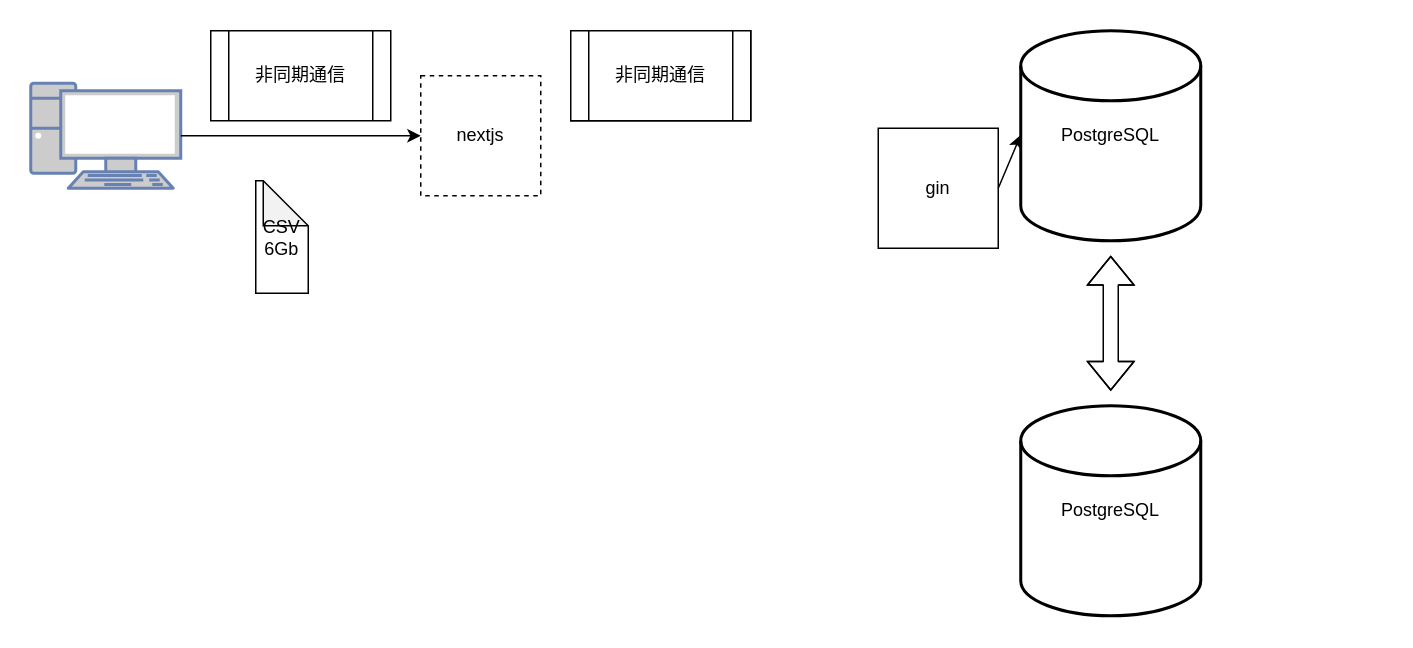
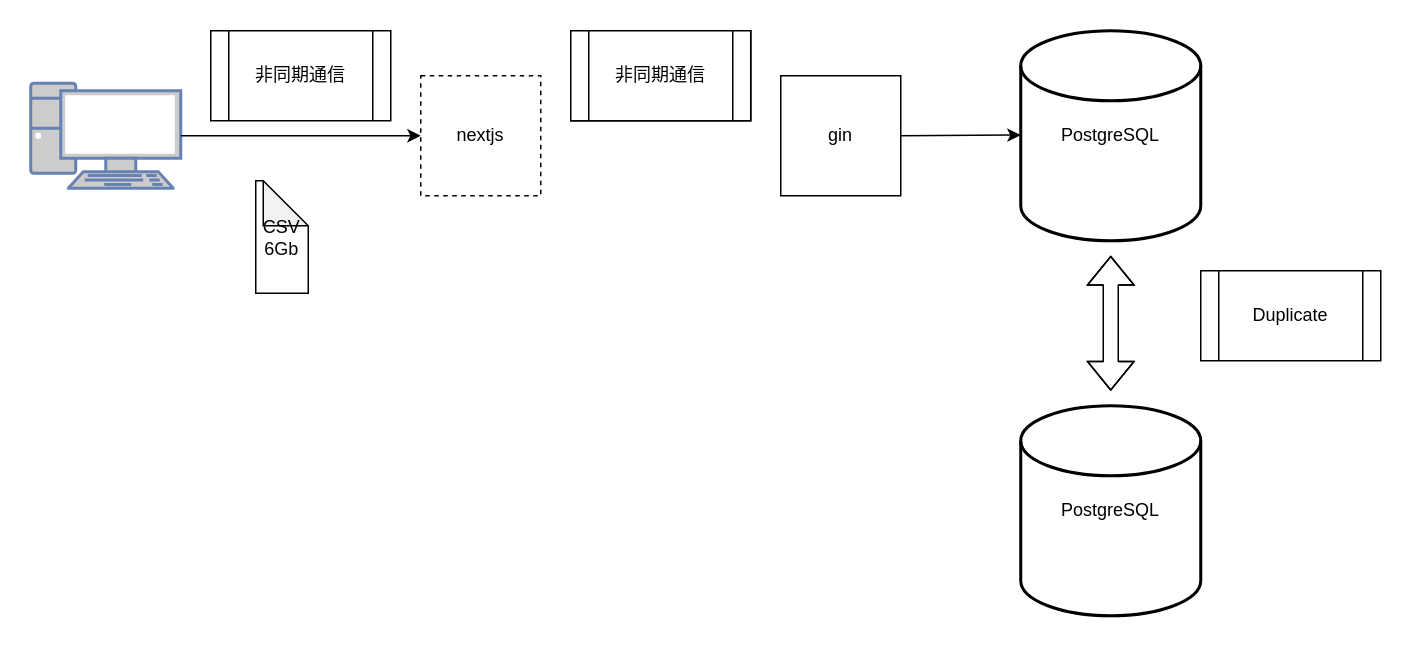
  <mxCell id="0" />
  <mxCell id="1" parent="0" />
  <mxCell id="2" value="" style="fontColor=#0066CC;verticalAlign=top;verticalLabelPosition=bottom;labelPosition=center;align=center;html=1;outlineConnect=0;fillColor=#CCCCCC;strokeColor=#6881B3;gradientColor=none;gradientDirection=north;strokeWidth=2;shape=mxgraph.networks.pc;" vertex="1" parent="1"><mxGeometry x="20" y="55" width="100" height="70" as="geometry" /></mxCell>
  <mxCell id="3" value="nextjs" style="rounded=0;whiteSpace=wrap;html=1;dashed=1;" vertex="1" parent="1"><mxGeometry x="280" y="50" width="80" height="80" as="geometry" /></mxCell>
- <mxCell id="4" value="gin" style="rounded=0;whiteSpace=wrap;html=1;" vertex="1" parent="1"><mxGeometry x="585" y="85" width="80" height="80" as="geometry" /></mxCell>
+ <mxCell id="4" value="gin" style="rounded=0;whiteSpace=wrap;html=1;" vertex="1" parent="1"><mxGeometry x="520" y="50" width="80" height="80" as="geometry" /></mxCell>
  <mxCell id="5" value="" style="endArrow=classic;html=1;exitX=1;exitY=0.5;exitDx=0;exitDy=0;entryX=0;entryY=0.5;entryDx=0;entryDy=0;" edge="1" parent="1" source="4"><mxGeometry width="50" height="50" relative="1" as="geometry"><mxPoint x="600" y="89.5" as="sourcePoint" /><mxPoint x="680" y="89.5" as="targetPoint" /></mxGeometry></mxCell>
  <mxCell id="6" value="CSV&lt;br&gt;6Gb" style="shape=note;whiteSpace=wrap;html=1;backgroundOutline=1;darkOpacity=0.05;" vertex="1" parent="1"><mxGeometry x="170" y="120" width="35" height="75" as="geometry" /></mxCell>
  <mxCell id="7" value="" style="endArrow=classic;html=1;exitX=1;exitY=0.5;exitDx=0;exitDy=0;exitPerimeter=0;entryX=0;entryY=0.5;entryDx=0;entryDy=0;" edge="1" parent="1" source="2" target="3"><mxGeometry width="50" height="50" relative="1" as="geometry"><mxPoint x="130" y="130" as="sourcePoint" /><mxPoint x="180" y="80" as="targetPoint" /></mxGeometry></mxCell>
  <mxCell id="8" value="非同期通信" style="shape=process;whiteSpace=wrap;html=1;backgroundOutline=1;" vertex="1" parent="1"><mxGeometry x="380" y="20" width="120" height="60" as="geometry" /></mxCell>
  <mxCell id="9" value="PostgreSQL" style="strokeWidth=2;html=1;shape=mxgraph.flowchart.database;whiteSpace=wrap;" vertex="1" parent="1"><mxGeometry x="680" y="20" width="120" height="140" as="geometry" /></mxCell>
  <mxCell id="10" value="PostgreSQL" style="strokeWidth=2;html=1;shape=mxgraph.flowchart.database;whiteSpace=wrap;" vertex="1" parent="1"><mxGeometry x="680" y="270" width="120" height="140" as="geometry" /></mxCell>
  <mxCell id="11" value="" style="shape=flexArrow;endArrow=classic;startArrow=classic;html=1;" edge="1" parent="1"><mxGeometry width="100" height="100" relative="1" as="geometry"><mxPoint x="740" y="260" as="sourcePoint" /><mxPoint x="740" y="170" as="targetPoint" /><Array as="points"><mxPoint x="740" y="225" /></Array></mxGeometry></mxCell>
+ <mxCell id="12" value="Duplicate" style="shape=process;whiteSpace=wrap;html=1;backgroundOutline=1;" vertex="1" parent="1"><mxGeometry x="800" y="180" width="120" height="60" as="geometry" /></mxCell>
  <mxCell id="13" value="非同期通信" style="shape=process;whiteSpace=wrap;html=1;backgroundOutline=1;" vertex="1" parent="1"><mxGeometry x="380" y="20" width="120" height="60" as="geometry" /></mxCell>
  <mxCell id="14" value="非同期通信" style="shape=process;whiteSpace=wrap;html=1;backgroundOutline=1;" vertex="1" parent="1"><mxGeometry x="140" y="20" width="120" height="60" as="geometry" /></mxCell>
